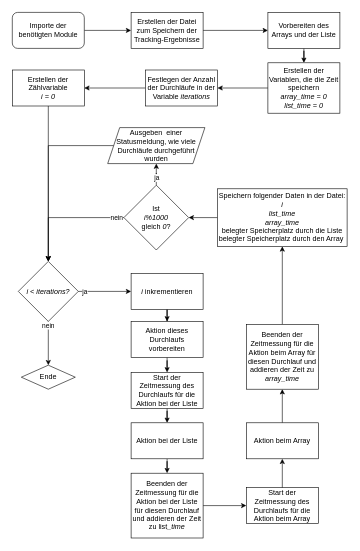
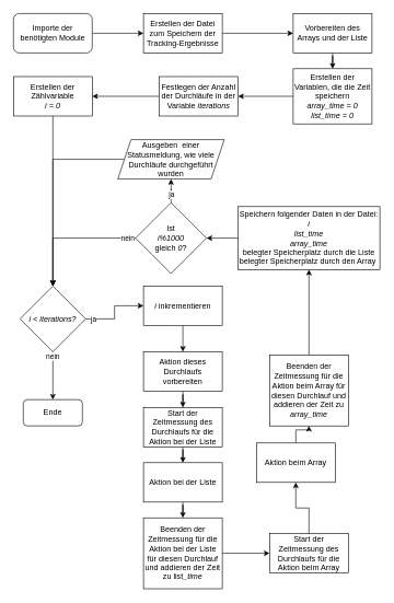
  <mxCell id="0" />
  <mxCell id="1" parent="0" />
  <mxCell id="2" style="edgeStyle=orthogonalEdgeStyle;rounded=0;orthogonalLoop=1;jettySize=auto;html=1;" parent="1" source="3" target="5" edge="1"><mxGeometry relative="1" as="geometry" /></mxCell>
  <mxCell id="3" value="Importe der benötigten Module" style="whiteSpace=wrap;html=1;rounded=1;" parent="1" vertex="1"><mxGeometry x="20" y="20" width="120" height="60" as="geometry" /></mxCell>
  <mxCell id="4" style="edgeStyle=orthogonalEdgeStyle;rounded=0;orthogonalLoop=1;jettySize=auto;html=1;" parent="1" source="5" target="7" edge="1"><mxGeometry relative="1" as="geometry" /></mxCell>
  <mxCell id="5" value="Erstellen der Datei zum Speichern der Tracking-Ergebnisse" style="rounded=0;whiteSpace=wrap;html=1;" parent="1" vertex="1"><mxGeometry x="218" y="20" width="120" height="60" as="geometry" /></mxCell>
  <mxCell id="6" style="edgeStyle=orthogonalEdgeStyle;rounded=0;orthogonalLoop=1;jettySize=auto;html=1;" parent="1" source="7" target="9" edge="1"><mxGeometry relative="1" as="geometry" /></mxCell>
  <mxCell id="7" value="Vorbereiten des Arrays und der Liste" style="rounded=0;whiteSpace=wrap;html=1;" parent="1" vertex="1"><mxGeometry x="446" y="20" width="120" height="60" as="geometry" /></mxCell>
  <mxCell id="8" style="edgeStyle=orthogonalEdgeStyle;rounded=0;orthogonalLoop=1;jettySize=auto;html=1;" parent="1" source="9" target="11" edge="1"><mxGeometry relative="1" as="geometry" /></mxCell>
  <mxCell id="9" value="Erstellen der Variablen, die die Zeit speichern&lt;br&gt;&lt;i&gt;array_time = 0&lt;br&gt;list_time = 0&lt;/i&gt;" style="rounded=0;whiteSpace=wrap;html=1;" parent="1" vertex="1"><mxGeometry x="446" y="104" width="120" height="84" as="geometry" /></mxCell>
  <mxCell id="10" style="edgeStyle=orthogonalEdgeStyle;rounded=0;orthogonalLoop=1;jettySize=auto;html=1;" parent="1" source="11" target="13" edge="1"><mxGeometry relative="1" as="geometry" /></mxCell>
  <mxCell id="11" value="Festlegen der Anzahl der Durchläufe in der Variable &lt;i&gt;iterations&lt;/i&gt;" style="rounded=0;whiteSpace=wrap;html=1;" parent="1" vertex="1"><mxGeometry x="242" y="116" width="120" height="60" as="geometry" /></mxCell>
  <mxCell id="12" style="edgeStyle=orthogonalEdgeStyle;rounded=0;orthogonalLoop=1;jettySize=auto;html=1;" parent="1" source="13" target="18" edge="1"><mxGeometry relative="1" as="geometry" /></mxCell>
  <mxCell id="13" value="Erstellen der Zählvariable&lt;br&gt;&lt;i&gt;i = 0&lt;/i&gt;" style="rounded=0;whiteSpace=wrap;html=1;" parent="1" vertex="1"><mxGeometry x="20" y="116" width="120" height="60" as="geometry" /></mxCell>
  <mxCell id="14" style="edgeStyle=orthogonalEdgeStyle;rounded=0;orthogonalLoop=1;jettySize=auto;html=1;" parent="1" source="18" target="19" edge="1"><mxGeometry relative="1" as="geometry" /></mxCell>
  <mxCell id="15" value="nein" style="edgeLabel;html=1;align=center;verticalAlign=middle;resizable=0;points=[];" parent="14" vertex="1" connectable="0"><mxGeometry x="-0.845" y="-1" relative="1" as="geometry"><mxPoint as="offset" /></mxGeometry></mxCell>
  <mxCell id="16" style="edgeStyle=orthogonalEdgeStyle;rounded=0;orthogonalLoop=1;jettySize=auto;html=1;" parent="1" source="18" target="21" edge="1"><mxGeometry relative="1" as="geometry" /></mxCell>
  <mxCell id="17" value="ja" style="edgeLabel;html=1;align=center;verticalAlign=middle;resizable=0;points=[];" parent="16" vertex="1" connectable="0"><mxGeometry x="-0.826" relative="1" as="geometry"><mxPoint x="2.5" as="offset" /></mxGeometry></mxCell>
  <mxCell id="18" value="&lt;i&gt;i &amp;lt; iterations?&lt;/i&gt;" style="rhombus;whiteSpace=wrap;html=1;" parent="1" vertex="1"><mxGeometry x="30" y="435" width="100" height="100" as="geometry" /></mxCell>
- <mxCell id="19" value="Ende" style="rhombus;whiteSpace=wrap;html=1;" parent="1" vertex="1"><mxGeometry x="35" y="608" width="90" height="40" as="geometry" /></mxCell>
+ <mxCell id="19" value="Ende" style="rounded=1;whiteSpace=wrap;html=1;" parent="1" vertex="1"><mxGeometry x="35" y="608" width="90" height="40" as="geometry" /></mxCell>
  <mxCell id="20" style="edgeStyle=orthogonalEdgeStyle;rounded=0;orthogonalLoop=1;jettySize=auto;html=1;" parent="1" source="21" target="23" edge="1"><mxGeometry relative="1" as="geometry" /></mxCell>
- <mxCell id="21" value="&lt;i&gt;i &lt;/i&gt;inkrementieren" style="rounded=0;whiteSpace=wrap;html=1;" parent="1" vertex="1"><mxGeometry x="218" y="455" width="120" height="60" as="geometry" /></mxCell>
+ <mxCell id="21" value="&lt;i&gt;i &lt;/i&gt;inkrementieren" style="rounded=0;whiteSpace=wrap;html=1;" parent="1" vertex="1"><mxGeometry x="218" y="435" width="120" height="60" as="geometry" /></mxCell>
  <mxCell id="22" style="edgeStyle=orthogonalEdgeStyle;rounded=0;orthogonalLoop=1;jettySize=auto;html=1;" parent="1" source="23" target="25" edge="1"><mxGeometry relative="1" as="geometry" /></mxCell>
  <mxCell id="23" value="Aktion dieses Durchlaufs vorbereiten" style="rounded=0;whiteSpace=wrap;html=1;" parent="1" vertex="1"><mxGeometry x="218" y="535" width="120" height="60" as="geometry" /></mxCell>
  <mxCell id="24" style="edgeStyle=orthogonalEdgeStyle;rounded=0;orthogonalLoop=1;jettySize=auto;html=1;entryX=0.5;entryY=0;entryDx=0;entryDy=0;" parent="1" source="25" target="27" edge="1"><mxGeometry relative="1" as="geometry" /></mxCell>
  <mxCell id="25" value="Start der Zeitmessung des Durchlaufs für die Aktion bei der Liste" style="rounded=0;whiteSpace=wrap;html=1;" parent="1" vertex="1"><mxGeometry x="218" y="620" width="120" height="60" as="geometry" /></mxCell>
  <mxCell id="26" style="edgeStyle=orthogonalEdgeStyle;rounded=0;orthogonalLoop=1;jettySize=auto;html=1;" parent="1" source="27" target="33" edge="1"><mxGeometry relative="1" as="geometry" /></mxCell>
  <mxCell id="27" value="Aktion bei der Liste" style="rounded=0;whiteSpace=wrap;html=1;" parent="1" vertex="1"><mxGeometry x="218" y="704" width="120" height="60" as="geometry" /></mxCell>
  <mxCell id="28" value="Start der Zeitmessung des Durchlaufs für die Aktion beim Array" style="rounded=0;whiteSpace=wrap;html=1;" parent="1" vertex="1"><mxGeometry x="410" y="812" width="120" height="60" as="geometry" /></mxCell>
  <mxCell id="29" style="edgeStyle=orthogonalEdgeStyle;rounded=0;orthogonalLoop=1;jettySize=auto;html=1;" parent="1" source="42" target="31" edge="1"><mxGeometry relative="1" as="geometry" /></mxCell>
  <mxCell id="30" style="edgeStyle=orthogonalEdgeStyle;rounded=0;orthogonalLoop=1;jettySize=auto;html=1;" parent="1" source="31" target="35" edge="1"><mxGeometry relative="1" as="geometry" /></mxCell>
  <mxCell id="31" value="Beenden der Zeitmessung für die Aktion beim Array für diesen Durchlauf und addieren der Zeit zu &lt;i&gt;array_time&lt;/i&gt;" style="rounded=0;whiteSpace=wrap;html=1;" parent="1" vertex="1"><mxGeometry x="410" y="540" width="120" height="108" as="geometry" /></mxCell>
  <mxCell id="32" style="edgeStyle=orthogonalEdgeStyle;rounded=0;orthogonalLoop=1;jettySize=auto;html=1;" parent="1" source="33" target="28" edge="1"><mxGeometry relative="1" as="geometry" /></mxCell>
  <mxCell id="33" value="Beenden der Zeitmessung für die Aktion bei der Liste für diesen Durchlauf und addieren der Zeit zu list&lt;i&gt;_time&lt;/i&gt;" style="rounded=0;whiteSpace=wrap;html=1;" parent="1" vertex="1"><mxGeometry x="218" y="788" width="120" height="108" as="geometry" /></mxCell>
  <mxCell id="34" style="edgeStyle=orthogonalEdgeStyle;rounded=0;orthogonalLoop=1;jettySize=auto;html=1;" parent="1" source="35" target="40" edge="1"><mxGeometry relative="1" as="geometry" /></mxCell>
  <mxCell id="35" value="Speichern folgender Daten in der Datei:&lt;br&gt;&lt;i&gt;i&lt;/i&gt;&lt;br&gt;&lt;i&gt;list_time&lt;br&gt;array_time&lt;br&gt;&lt;/i&gt;belegter Speicherplatz durch die Liste&lt;br&gt;belegter Speicherplatz durch den Array&amp;nbsp;" style="rounded=0;whiteSpace=wrap;html=1;" parent="1" vertex="1"><mxGeometry x="362" y="314" width="216" height="96" as="geometry" /></mxCell>
  <mxCell id="36" style="edgeStyle=orthogonalEdgeStyle;rounded=0;orthogonalLoop=1;jettySize=auto;html=1;" parent="1" source="40" target="18" edge="1"><mxGeometry relative="1" as="geometry" /></mxCell>
  <mxCell id="37" value="nein" style="edgeLabel;html=1;align=center;verticalAlign=middle;resizable=0;points=[];" parent="36" vertex="1" connectable="0"><mxGeometry x="-0.921" relative="1" as="geometry"><mxPoint x="-4.5" as="offset" /></mxGeometry></mxCell>
  <mxCell id="38" style="edgeStyle=orthogonalEdgeStyle;rounded=0;orthogonalLoop=1;jettySize=auto;html=1;" parent="1" source="40" target="44" edge="1"><mxGeometry relative="1" as="geometry"><mxPoint x="260" y="272" as="targetPoint" /></mxGeometry></mxCell>
  <mxCell id="39" value="ja" style="edgeLabel;html=1;align=center;verticalAlign=middle;resizable=0;points=[];" parent="38" vertex="1" connectable="0"><mxGeometry x="-0.726" relative="1" as="geometry"><mxPoint y="-6.17" as="offset" /></mxGeometry></mxCell>
  <mxCell id="40" value="Ist&lt;br&gt;&lt;i&gt;i%1000&lt;br&gt;&lt;/i&gt;gleich &lt;i&gt;0&lt;/i&gt;?" style="rhombus;whiteSpace=wrap;html=1;" parent="1" vertex="1"><mxGeometry x="206" y="308" width="108" height="108" as="geometry" /></mxCell>
  <mxCell id="41" style="edgeStyle=orthogonalEdgeStyle;rounded=0;orthogonalLoop=1;jettySize=auto;html=1;" parent="1" source="44" target="18" edge="1"><mxGeometry relative="1" as="geometry"><mxPoint x="200" y="242" as="sourcePoint" /></mxGeometry></mxCell>
- <mxCell id="42" value="Aktion beim Array" style="rounded=0;whiteSpace=wrap;html=1;" parent="1" vertex="1"><mxGeometry x="410" y="704" width="120" height="60" as="geometry" /></mxCell>
+ <mxCell id="42" value="Aktion beim Array" style="rounded=0;whiteSpace=wrap;html=1;" parent="1" vertex="1"><mxGeometry x="390" y="674" width="120" height="60" as="geometry" /></mxCell>
  <mxCell id="43" style="edgeStyle=orthogonalEdgeStyle;rounded=0;orthogonalLoop=1;jettySize=auto;html=1;" parent="1" source="28" target="42" edge="1"><mxGeometry relative="1" as="geometry"><mxPoint x="900" y="752" as="targetPoint" /><mxPoint x="900" y="824" as="sourcePoint" /></mxGeometry></mxCell>
  <mxCell id="44" value="&lt;span&gt;Ausgeben&amp;nbsp; einer Statusmeldung, wie viele Durchläufe durchgeführt wurden&lt;/span&gt;" style="shape=parallelogram;perimeter=parallelogramPerimeter;whiteSpace=wrap;html=1;fixedSize=1;" parent="1" vertex="1"><mxGeometry x="179" y="212" width="162" height="60" as="geometry" /></mxCell>
